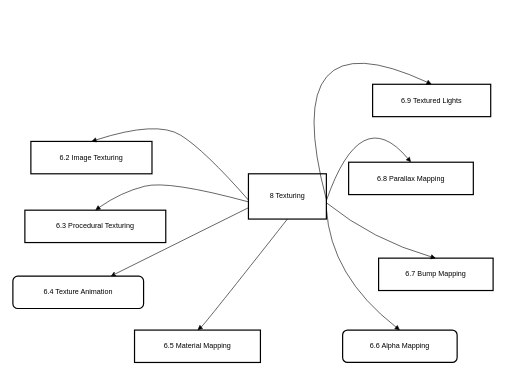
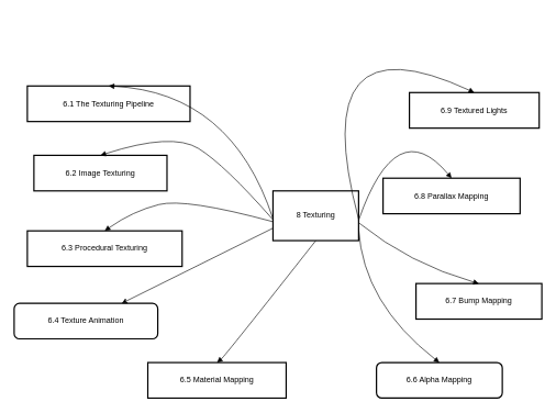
  <mxCell id="0" />
  <mxCell id="1" parent="0" />
  <mxCell id="2" value="8 Texturing" style="whiteSpace=wrap;strokeWidth=2;" vertex="1" parent="1"><mxGeometry x="413.89" y="289.31" width="130" height="75.5" as="geometry" /></mxCell>
+ <mxCell id="3" value="6.1 The Texturing Pipeline" style="whiteSpace=wrap;strokeWidth=2;" vertex="1" parent="1"><mxGeometry x="40.999" y="129.999" width="247" height="54" as="geometry" /></mxCell>
  <mxCell id="4" value="6.2 Image Texturing" style="whiteSpace=wrap;strokeWidth=2;" vertex="1" parent="1"><mxGeometry x="50.996" y="235.313" width="202" height="54" as="geometry" /></mxCell>
  <mxCell id="5" value="6.3 Procedural Texturing" style="whiteSpace=wrap;strokeWidth=2;" vertex="1" parent="1"><mxGeometry x="41" y="349.996" width="235" height="54" as="geometry" /></mxCell>
  <mxCell id="6" value="6.4 Texture Animation" style="whiteSpace=wrap;strokeWidth=2;rounded=1;" vertex="1" parent="1"><mxGeometry x="20.995" y="460.001" width="218" height="54" as="geometry" /></mxCell>
  <mxCell id="7" value="6.5 Material Mapping" style="whiteSpace=wrap;strokeWidth=2;" vertex="1" parent="1"><mxGeometry x="223.892" y="550.001" width="210" height="54" as="geometry" /></mxCell>
  <mxCell id="8" value="6.6 Alpha Mapping" style="whiteSpace=wrap;strokeWidth=2;rounded=1;" vertex="1" parent="1"><mxGeometry x="571.004" y="549.998" width="191" height="54" as="geometry" /></mxCell>
  <mxCell id="9" value="6.7 Bump Mapping" style="whiteSpace=wrap;strokeWidth=2;" vertex="1" parent="1"><mxGeometry x="630.999" y="429.996" width="191" height="54" as="geometry" /></mxCell>
  <mxCell id="10" value="6.8 Parallax Mapping" style="whiteSpace=wrap;strokeWidth=2;" vertex="1" parent="1"><mxGeometry x="580.995" y="270.002" width="208" height="54" as="geometry" /></mxCell>
  <mxCell id="11" value="6.9 Textured Lights" style="whiteSpace=wrap;strokeWidth=2;" vertex="1" parent="1"><mxGeometry x="620.998" y="140.001" width="197" height="54" as="geometry" /></mxCell>
+ <mxCell id="12" value="" style="curved=1;startArrow=none;endArrow=block;exitX=0;exitY=0.56;entryX=0.5;entryY=0;rounded=0;noEdgeStyle=1;orthogonal=1;" edge="1" parent="1" source="2" target="3"><mxGeometry relative="1" as="geometry"><Array as="points"><mxPoint x="351" y="140" /></Array></mxGeometry></mxCell>
  <mxCell id="13" value="" style="curved=1;startArrow=none;endArrow=block;exitX=0;exitY=0.58;entryX=0.5;entryY=0;rounded=0;noEdgeStyle=1;orthogonal=1;" edge="1" parent="1" source="2" target="4"><mxGeometry relative="1" as="geometry"><Array as="points"><mxPoint x="341" y="250" /><mxPoint x="261" y="200" /></Array></mxGeometry></mxCell>
  <mxCell id="14" value="" style="curved=1;startArrow=none;endArrow=block;exitX=0;exitY=0.62;entryX=0.5;entryY=0;rounded=0;noEdgeStyle=1;orthogonal=1;" edge="1" parent="1" source="2" target="5"><mxGeometry relative="1" as="geometry"><Array as="points"><mxPoint x="281" y="300" /><mxPoint x="201" y="320" /></Array></mxGeometry></mxCell>
  <mxCell id="15" value="" style="curved=1;startArrow=none;endArrow=block;exitX=0.5;exitY=1;entryX=0.5;entryY=0;rounded=0;noEdgeStyle=1;orthogonal=1;" edge="1" parent="1" source="2" target="7"><mxGeometry relative="1" as="geometry"><Array as="points"><mxPoint x="341" y="540" /></Array></mxGeometry></mxCell>
  <mxCell id="16" value="" style="curved=1;startArrow=none;endArrow=block;exitX=1;exitY=0.77;entryX=0.5;entryY=0;rounded=0;noEdgeStyle=1;orthogonal=1;" edge="1" parent="1" source="2" target="8"><mxGeometry relative="1" as="geometry"><Array as="points"><mxPoint x="551" y="460" /></Array></mxGeometry></mxCell>
  <mxCell id="17" value="" style="curved=1;startArrow=none;endArrow=block;exitX=1;exitY=0.64;entryX=0.5;entryY=0;rounded=0;noEdgeStyle=1;orthogonal=1;" edge="1" parent="1" source="2" target="9"><mxGeometry relative="1" as="geometry"><Array as="points"><mxPoint x="621" y="400" /></Array></mxGeometry></mxCell>
  <mxCell id="18" value="" style="curved=1;startArrow=none;endArrow=block;exitX=1;exitY=0.59;entryX=0.5;entryY=0;rounded=0;noEdgeStyle=1;orthogonal=1;" edge="1" parent="1" source="2" target="10"><mxGeometry relative="1" as="geometry"><Array as="points"><mxPoint x="601" y="170" /></Array></mxGeometry></mxCell>
  <mxCell id="19" value="" style="curved=1;startArrow=none;endArrow=block;exitX=1;exitY=0.57;entryX=0.5;entryY=0;rounded=0;noEdgeStyle=1;orthogonal=1;" edge="1" parent="1" source="2" target="11"><mxGeometry relative="1" as="geometry"><Array as="points"><mxPoint x="461" y="20" /></Array></mxGeometry></mxCell>
  <mxCell id="20" value="" style="endArrow=classic;html=1;rounded=0;exitX=0;exitY=0.75;exitDx=0;exitDy=0;" edge="1" parent="1" source="2" target="6"><mxGeometry width="50" height="50" relative="1" as="geometry"><mxPoint x="411" y="430" as="sourcePoint" /><mxPoint x="461" y="380" as="targetPoint" /></mxGeometry></mxCell>
